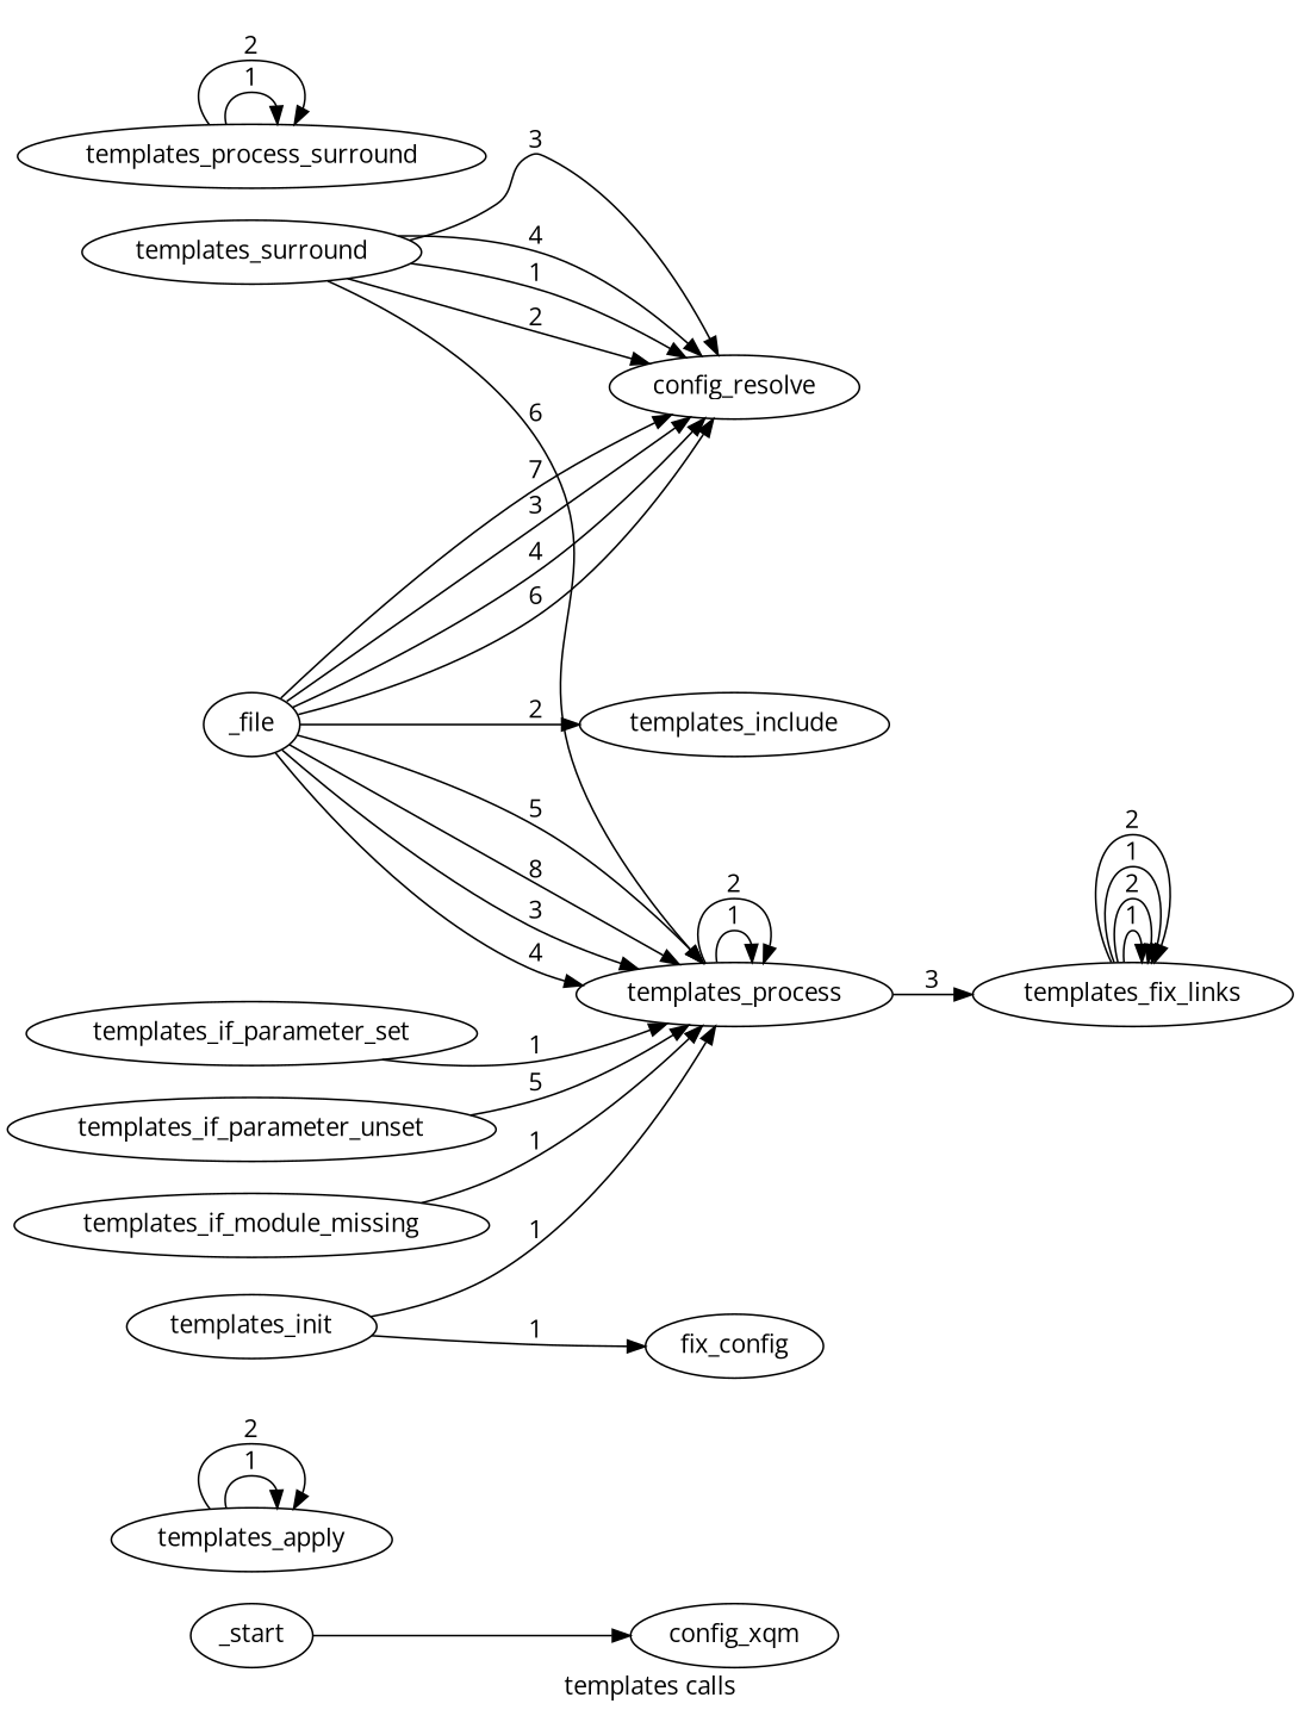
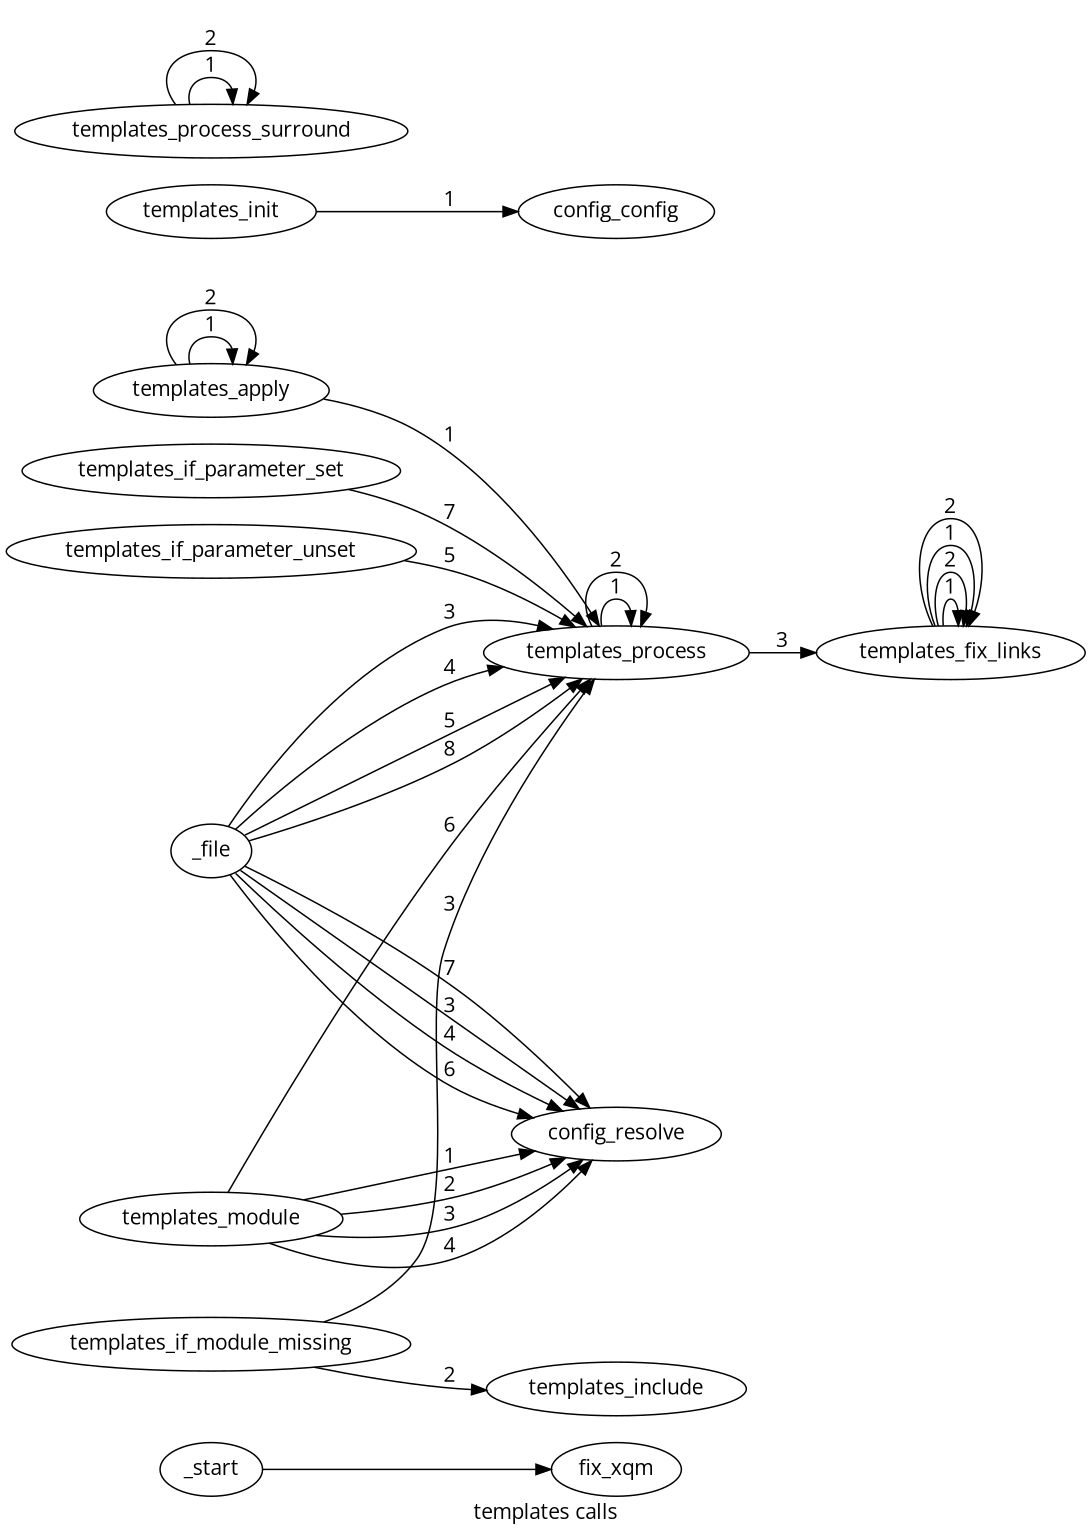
  digraph {
    fontname="Open Sans"
    label="templates calls"
    rankdir=LR
    node [fontname="Open Sans"]
    edge [fontname="Open Sans"]
    _start
-   config_xqm
+   config_xqm [label=fix_xqm]
    templates_apply
    templates_process
    templates_fix_links
    _file
    templates_include
    config_resolve
    templates_init
-   config_config [label=fix_config]
-   templates_surround
+   config_config
+   templates_surround [label=templates_module]
    templates_process_surround
    templates_if_parameter_set
    templates_if_parameter_unset
    templates_if_module_missing
    _start -> config_xqm
    templates_apply -> templates_apply [label=1]
    templates_apply -> templates_apply [label=2]
-   templates_init -> templates_process [label=1]
+   templates_apply -> templates_process [label=1]
    templates_process -> templates_process [label=1]
    templates_process -> templates_process [label=2]
    templates_process -> templates_fix_links [label=3]
    templates_fix_links -> templates_fix_links [label=1]
    templates_fix_links -> templates_fix_links [label=2]
    templates_fix_links -> templates_fix_links [label=1]
    templates_fix_links -> templates_fix_links [label=2]
    _file -> templates_process [label=3]
    _file -> templates_process [label=4]
    _file -> templates_process [label=5]
    _file -> templates_process [label=8]
-   _file -> templates_include [label=2]
+   templates_if_module_missing -> templates_include [label=2]
    _file -> config_resolve [label=3]
    _file -> config_resolve [label=4]
    _file -> config_resolve [label=6]
    _file -> config_resolve [label=7]
    templates_init -> config_config [label=1]
    templates_surround -> templates_process [label=6]
    templates_surround -> config_resolve [label=1]
    templates_surround -> config_resolve [label=2]
    templates_surround -> config_resolve [label=3]
    templates_surround -> config_resolve [label=4]
    templates_process_surround -> templates_process_surround [label=1]
    templates_process_surround -> templates_process_surround [label=2]
-   templates_if_parameter_set -> templates_process [label=1]
+   templates_if_parameter_set -> templates_process [label=7]
    templates_if_parameter_unset -> templates_process [label=5]
-   templates_if_module_missing -> templates_process [label=1]
+   templates_if_module_missing -> templates_process [label=3]
  }
